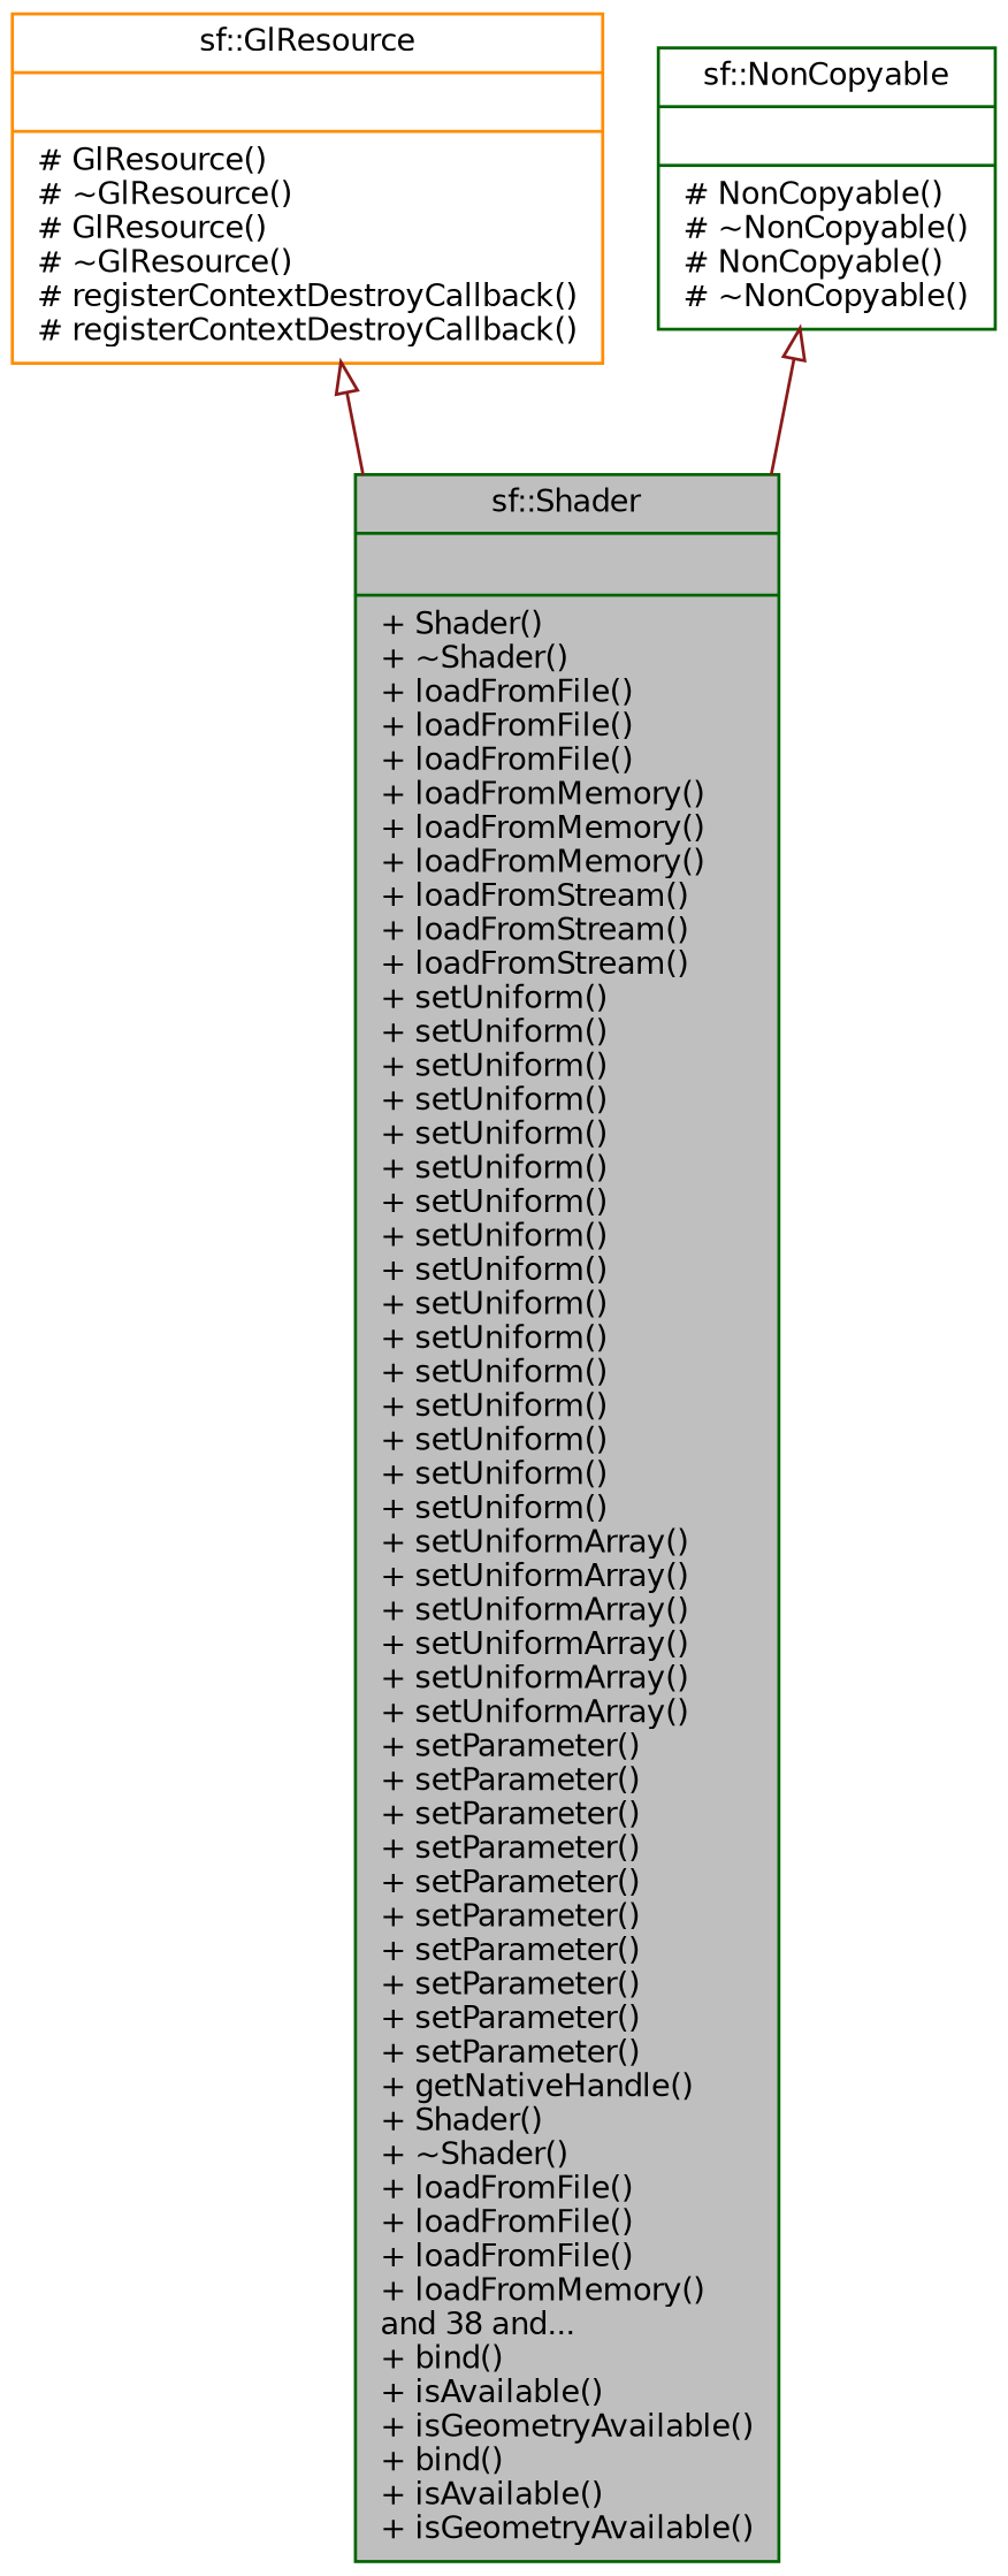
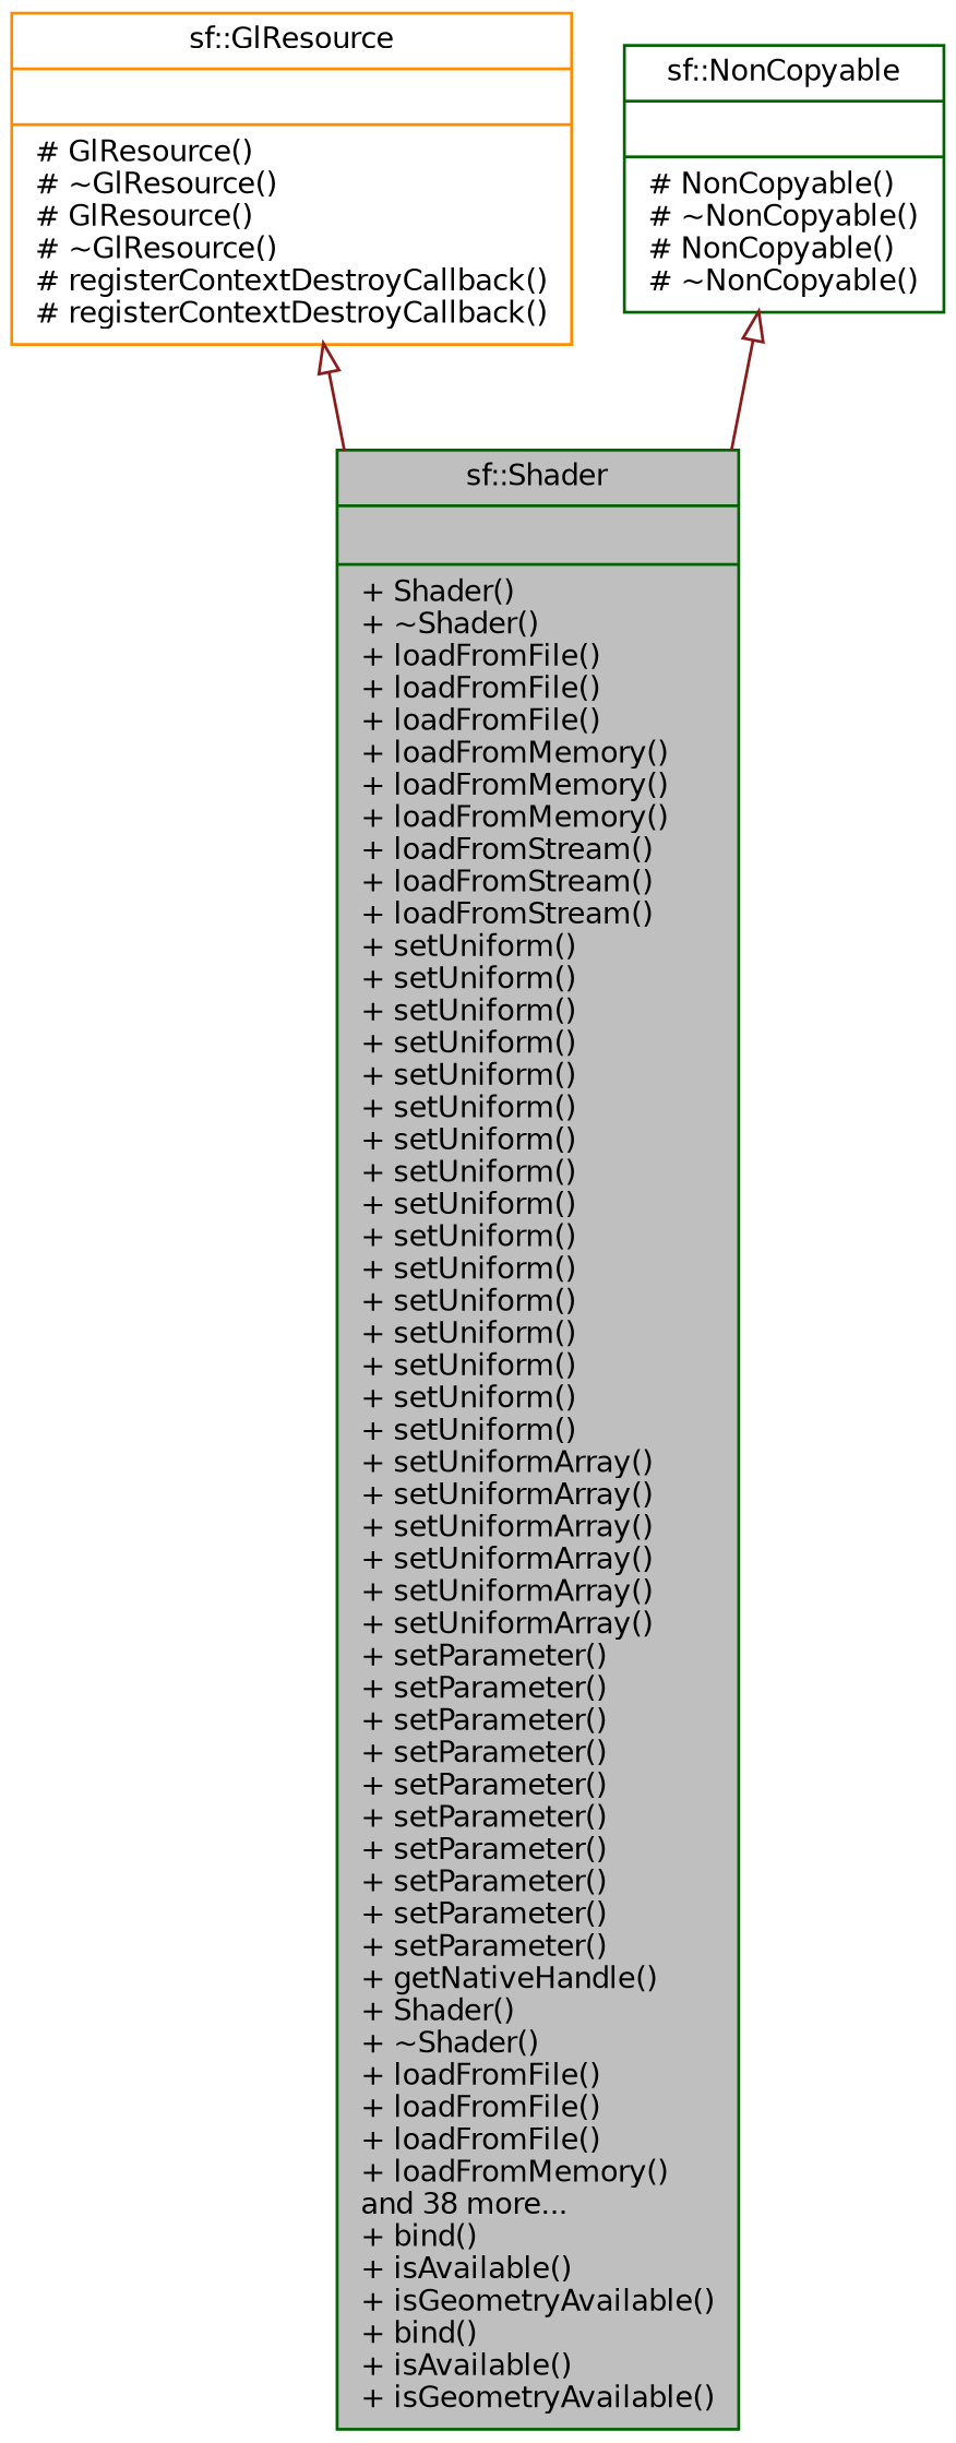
  digraph {
    node [color=darkgreen fillcolor=white fontname=Helvetica fontsize=10 shape=record style=filled]
    edge [arrowtail=onormal color=firebrick4 dir=back fontname=Helvetica fontsize=10 labelfontname=Helvetica labelfontsize=10 style=solid]
-   n1 [fillcolor=grey75 fontcolor=black height=0.2 label="{sf::Shader\n||+ Shader()\l+ ~Shader()\l+ loadFromFile()\l+ loadFromFile()\l+ loadFromFile()\l+ loadFromMemory()\l+ loadFromMemory()\l+ loadFromMemory()\l+ loadFromStream()\l+ loadFromStream()\l+ loadFromStream()\l+ setUniform()\l+ setUniform()\l+ setUniform()\l+ setUniform()\l+ setUniform()\l+ setUniform()\l+ setUniform()\l+ setUniform()\l+ setUniform()\l+ setUniform()\l+ setUniform()\l+ setUniform()\l+ setUniform()\l+ setUniform()\l+ setUniform()\l+ setUniform()\l+ setUniformArray()\l+ setUniformArray()\l+ setUniformArray()\l+ setUniformArray()\l+ setUniformArray()\l+ setUniformArray()\l+ setParameter()\l+ setParameter()\l+ setParameter()\l+ setParameter()\l+ setParameter()\l+ setParameter()\l+ setParameter()\l+ setParameter()\l+ setParameter()\l+ setParameter()\l+ getNativeHandle()\l+ Shader()\l+ ~Shader()\l+ loadFromFile()\l+ loadFromFile()\l+ loadFromFile()\l+ loadFromMemory()\land 38 and...\l+ bind()\l+ isAvailable()\l+ isGeometryAvailable()\l+ bind()\l+ isAvailable()\l+ isGeometryAvailable()\l}" width=0.4]
+   n1 [fillcolor=grey75 fontcolor=black height=0.2 label="{sf::Shader\n||+ Shader()\l+ ~Shader()\l+ loadFromFile()\l+ loadFromFile()\l+ loadFromFile()\l+ loadFromMemory()\l+ loadFromMemory()\l+ loadFromMemory()\l+ loadFromStream()\l+ loadFromStream()\l+ loadFromStream()\l+ setUniform()\l+ setUniform()\l+ setUniform()\l+ setUniform()\l+ setUniform()\l+ setUniform()\l+ setUniform()\l+ setUniform()\l+ setUniform()\l+ setUniform()\l+ setUniform()\l+ setUniform()\l+ setUniform()\l+ setUniform()\l+ setUniform()\l+ setUniform()\l+ setUniformArray()\l+ setUniformArray()\l+ setUniformArray()\l+ setUniformArray()\l+ setUniformArray()\l+ setUniformArray()\l+ setParameter()\l+ setParameter()\l+ setParameter()\l+ setParameter()\l+ setParameter()\l+ setParameter()\l+ setParameter()\l+ setParameter()\l+ setParameter()\l+ setParameter()\l+ getNativeHandle()\l+ Shader()\l+ ~Shader()\l+ loadFromFile()\l+ loadFromFile()\l+ loadFromFile()\l+ loadFromMemory()\land 38 more...\l+ bind()\l+ isAvailable()\l+ isGeometryAvailable()\l+ bind()\l+ isAvailable()\l+ isGeometryAvailable()\l}" width=0.4]
    n2 [color=darkorange height=0.2 label="{sf::GlResource\n||# GlResource()\l# ~GlResource()\l# GlResource()\l# ~GlResource()\l# registerContextDestroyCallback()\l# registerContextDestroyCallback()\l}" width=0.4]
    n3 [height=0.2 label="{sf::NonCopyable\n||# NonCopyable()\l# ~NonCopyable()\l# NonCopyable()\l# ~NonCopyable()\l}" width=0.4]
    n2 -> n1
    n3 -> n1
  }
